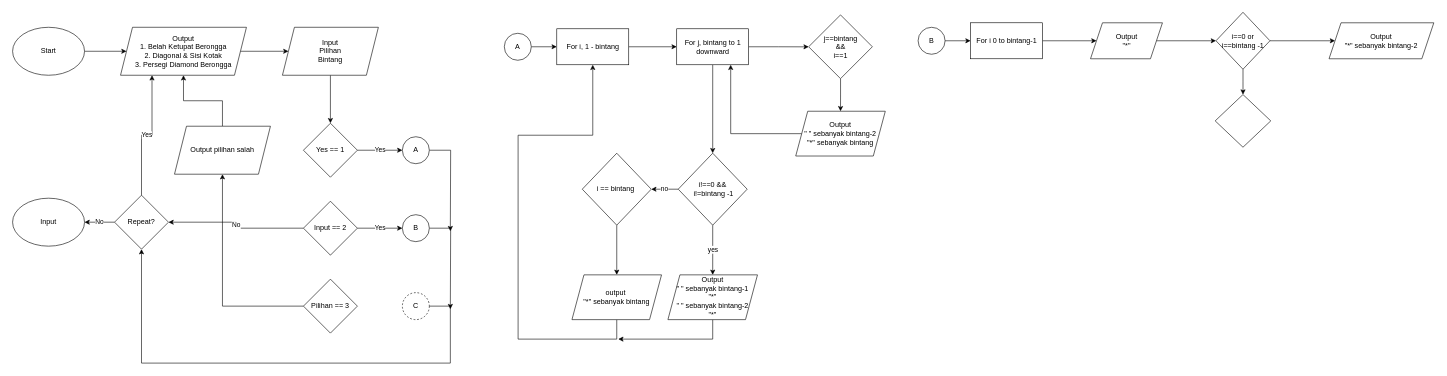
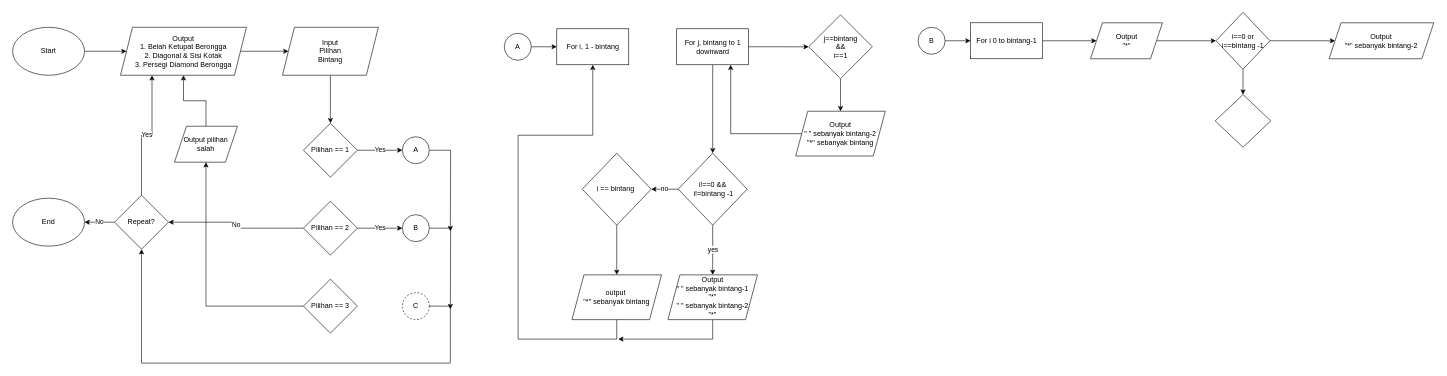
  <mxCell id="0" />
  <mxCell id="1" parent="0" />
  <mxCell id="2" style="edgeStyle=orthogonalEdgeStyle;rounded=0;orthogonalLoop=1;jettySize=auto;html=1;" parent="1" source="3" target="5" edge="1"><mxGeometry relative="1" as="geometry" /></mxCell>
  <mxCell id="3" value="Start" style="ellipse;whiteSpace=wrap;html=1;" parent="1" vertex="1"><mxGeometry x="20" y="45" width="120" height="80" as="geometry" /></mxCell>
  <mxCell id="4" style="edgeStyle=orthogonalEdgeStyle;rounded=0;orthogonalLoop=1;jettySize=auto;html=1;entryX=0;entryY=0.5;entryDx=0;entryDy=0;" parent="1" source="5" target="7" edge="1"><mxGeometry relative="1" as="geometry" /></mxCell>
  <mxCell id="5" value="Output&lt;br&gt;&lt;span style=&quot;text-align: start; background-color: initial;&quot;&gt;1. Belah Ketupat Berongga&lt;br&gt;&lt;/span&gt;&lt;span style=&quot;text-align: start; background-color: initial;&quot;&gt;2. Diagonal &amp;amp; Sisi Kotak&lt;br&gt;&lt;/span&gt;&lt;span style=&quot;text-align: start; background-color: initial;&quot;&gt;3. Persegi Diamond Berongga&lt;br&gt;&lt;/span&gt;" style="shape=parallelogram;perimeter=parallelogramPerimeter;whiteSpace=wrap;html=1;fixedSize=1;" parent="1" vertex="1"><mxGeometry x="200" y="45" width="210" height="80" as="geometry" /></mxCell>
  <mxCell id="6" value="" style="edgeStyle=orthogonalEdgeStyle;rounded=0;orthogonalLoop=1;jettySize=auto;html=1;" parent="1" source="7" target="9" edge="1"><mxGeometry relative="1" as="geometry" /></mxCell>
  <mxCell id="7" value="Input &lt;br&gt;Pilihan&lt;br&gt;Bintang" style="shape=parallelogram;perimeter=parallelogramPerimeter;whiteSpace=wrap;html=1;fixedSize=1;" parent="1" vertex="1"><mxGeometry x="470" y="45" width="160" height="80" as="geometry" /></mxCell>
  <mxCell id="8" value="Yes" style="edgeStyle=orthogonalEdgeStyle;rounded=0;orthogonalLoop=1;jettySize=auto;html=1;entryX=0;entryY=0.5;entryDx=0;entryDy=0;" parent="1" source="9" target="18" edge="1"><mxGeometry relative="1" as="geometry" /></mxCell>
- <mxCell id="9" value="Yes == 1" style="rhombus;whiteSpace=wrap;html=1;" parent="1" vertex="1"><mxGeometry x="505" y="205" width="90" height="90" as="geometry" /></mxCell>
+ <mxCell id="9" value="Pilihan == 1" style="rhombus;whiteSpace=wrap;html=1;" parent="1" vertex="1"><mxGeometry x="505" y="205" width="90" height="90" as="geometry" /></mxCell>
  <mxCell id="10" value="No" style="edgeStyle=orthogonalEdgeStyle;rounded=0;orthogonalLoop=1;jettySize=auto;html=1;" parent="1" source="12" target="27" edge="1"><mxGeometry relative="1" as="geometry" /></mxCell>
  <mxCell id="11" value="Yes" style="edgeStyle=orthogonalEdgeStyle;rounded=0;orthogonalLoop=1;jettySize=auto;html=1;entryX=0;entryY=0.5;entryDx=0;entryDy=0;" parent="1" source="12" target="20" edge="1"><mxGeometry relative="1" as="geometry" /></mxCell>
- <mxCell id="12" value="Input == 2" style="rhombus;whiteSpace=wrap;html=1;" parent="1" vertex="1"><mxGeometry x="505" y="335" width="90" height="90" as="geometry" /></mxCell>
+ <mxCell id="12" value="Pilihan == 2" style="rhombus;whiteSpace=wrap;html=1;" parent="1" vertex="1"><mxGeometry x="505" y="335" width="90" height="90" as="geometry" /></mxCell>
  <mxCell id="13" style="edgeStyle=orthogonalEdgeStyle;rounded=0;orthogonalLoop=1;jettySize=auto;html=1;entryX=0.5;entryY=1;entryDx=0;entryDy=0;" parent="1" source="14" target="16" edge="1"><mxGeometry relative="1" as="geometry"><mxPoint x="290" y="295" as="targetPoint" /></mxGeometry></mxCell>
  <mxCell id="14" value="Pilihan == 3" style="rhombus;whiteSpace=wrap;html=1;" parent="1" vertex="1"><mxGeometry x="505" y="465" width="90" height="90" as="geometry" /></mxCell>
  <mxCell id="15" style="edgeStyle=orthogonalEdgeStyle;rounded=0;orthogonalLoop=1;jettySize=auto;html=1;entryX=0.5;entryY=1;entryDx=0;entryDy=0;" parent="1" source="16" target="5" edge="1"><mxGeometry relative="1" as="geometry" /></mxCell>
- <mxCell id="16" value="Output pilihan salah" style="shape=parallelogram;perimeter=parallelogramPerimeter;whiteSpace=wrap;html=1;fixedSize=1;" parent="1" vertex="1"><mxGeometry x="290" y="210" width="160" height="80" as="geometry" /></mxCell>
+ <mxCell id="16" value="Output pilihan salah" style="shape=parallelogram;perimeter=parallelogramPerimeter;whiteSpace=wrap;html=1;fixedSize=1;" parent="1" vertex="1"><mxGeometry x="290" y="210" width="105" height="60" as="geometry" /></mxCell>
  <mxCell id="17" style="edgeStyle=orthogonalEdgeStyle;rounded=0;orthogonalLoop=1;jettySize=auto;html=1;" parent="1" source="18" edge="1"><mxGeometry relative="1" as="geometry"><mxPoint x="750" y="385" as="targetPoint" /></mxGeometry></mxCell>
  <mxCell id="18" value="A" style="ellipse;whiteSpace=wrap;html=1;aspect=fixed;" parent="1" vertex="1"><mxGeometry x="670" y="227.5" width="45" height="45" as="geometry" /></mxCell>
  <mxCell id="19" style="edgeStyle=orthogonalEdgeStyle;rounded=0;orthogonalLoop=1;jettySize=auto;html=1;" parent="1" source="20" edge="1"><mxGeometry relative="1" as="geometry"><mxPoint x="750" y="515" as="targetPoint" /></mxGeometry></mxCell>
  <mxCell id="20" value="B" style="ellipse;whiteSpace=wrap;html=1;aspect=fixed;" parent="1" vertex="1"><mxGeometry x="670" y="357.5" width="45" height="45" as="geometry" /></mxCell>
  <mxCell id="21" style="edgeStyle=orthogonalEdgeStyle;rounded=0;orthogonalLoop=1;jettySize=auto;html=1;entryX=0.5;entryY=1;entryDx=0;entryDy=0;" parent="1" source="22" target="27" edge="1"><mxGeometry relative="1" as="geometry"><mxPoint x="290" y="525" as="targetPoint" /><Array as="points"><mxPoint x="750" y="510" /><mxPoint x="750" y="605" /><mxPoint x="235" y="605" /></Array></mxGeometry></mxCell>
  <mxCell id="22" value="C" style="ellipse;whiteSpace=wrap;html=1;aspect=fixed;dashed=1;" parent="1" vertex="1"><mxGeometry x="670" y="487.5" width="45" height="45" as="geometry" /></mxCell>
  <mxCell id="23" value="" style="edgeStyle=orthogonalEdgeStyle;rounded=0;orthogonalLoop=1;jettySize=auto;html=1;" parent="1" source="24" target="30" edge="1"><mxGeometry relative="1" as="geometry" /></mxCell>
  <mxCell id="24" value="A" style="ellipse;whiteSpace=wrap;html=1;aspect=fixed;" parent="1" vertex="1"><mxGeometry x="840" y="55" width="45" height="45" as="geometry" /></mxCell>
  <mxCell id="25" value="Yes" style="edgeStyle=orthogonalEdgeStyle;rounded=0;orthogonalLoop=1;jettySize=auto;html=1;entryX=0.25;entryY=1;entryDx=0;entryDy=0;" parent="1" source="27" target="5" edge="1"><mxGeometry relative="1" as="geometry" /></mxCell>
  <mxCell id="26" value="No" style="edgeStyle=orthogonalEdgeStyle;rounded=0;orthogonalLoop=1;jettySize=auto;html=1;entryX=1;entryY=0.5;entryDx=0;entryDy=0;" parent="1" source="27" target="28" edge="1"><mxGeometry relative="1" as="geometry" /></mxCell>
  <mxCell id="27" value="Repeat?" style="rhombus;whiteSpace=wrap;html=1;" parent="1" vertex="1"><mxGeometry x="190" y="325" width="90" height="90" as="geometry" /></mxCell>
- <mxCell id="28" value="Input" style="ellipse;whiteSpace=wrap;html=1;" parent="1" vertex="1"><mxGeometry x="20" y="330" width="120" height="80" as="geometry" /></mxCell>
- <mxCell id="29" value="" style="edgeStyle=orthogonalEdgeStyle;rounded=0;orthogonalLoop=1;jettySize=auto;html=1;" parent="1" source="30" target="33" edge="1"><mxGeometry relative="1" as="geometry" /></mxCell>
+ <mxCell id="28" value="End" style="ellipse;whiteSpace=wrap;html=1;" parent="1" vertex="1"><mxGeometry x="20" y="330" width="120" height="80" as="geometry" /></mxCell>
  <mxCell id="30" value="For i, 1 - bintang" style="whiteSpace=wrap;html=1;" parent="1" vertex="1"><mxGeometry x="927.5" y="47.5" width="120" height="60" as="geometry" /></mxCell>
  <mxCell id="31" value="" style="edgeStyle=orthogonalEdgeStyle;rounded=0;orthogonalLoop=1;jettySize=auto;html=1;" parent="1" source="33" target="35" edge="1"><mxGeometry relative="1" as="geometry" /></mxCell>
  <mxCell id="32" style="edgeStyle=orthogonalEdgeStyle;rounded=0;orthogonalLoop=1;jettySize=auto;html=1;" parent="1" source="33" edge="1" target="40"><mxGeometry relative="1" as="geometry"><mxPoint x="1187.5" y="295" as="targetPoint" /></mxGeometry></mxCell>
  <mxCell id="33" value="For j, bintang to 1&lt;br&gt;downward" style="whiteSpace=wrap;html=1;" parent="1" vertex="1"><mxGeometry x="1127.5" y="47.5" width="120" height="60" as="geometry" /></mxCell>
  <mxCell id="34" style="edgeStyle=orthogonalEdgeStyle;rounded=0;orthogonalLoop=1;jettySize=auto;html=1;entryX=0.5;entryY=0;entryDx=0;entryDy=0;" parent="1" source="35" target="37" edge="1"><mxGeometry relative="1" as="geometry" /></mxCell>
  <mxCell id="35" value="j==bintang &lt;br&gt;&amp;amp;&amp;amp; &lt;br&gt;i==1" style="rhombus;whiteSpace=wrap;html=1;" parent="1" vertex="1"><mxGeometry x="1347.5" y="24.38" width="106.25" height="106.25" as="geometry" /></mxCell>
  <mxCell id="36" style="edgeStyle=orthogonalEdgeStyle;rounded=0;orthogonalLoop=1;jettySize=auto;html=1;entryX=0.75;entryY=1;entryDx=0;entryDy=0;" parent="1" source="37" target="33" edge="1"><mxGeometry relative="1" as="geometry" /></mxCell>
  <mxCell id="37" value="Output&lt;br&gt;&quot; &quot; sebanyak bintang-2&lt;br&gt;&quot;*&quot; sebanyak bintang&lt;br&gt;" style="shape=parallelogram;perimeter=parallelogramPerimeter;whiteSpace=wrap;html=1;fixedSize=1;" parent="1" vertex="1"><mxGeometry x="1325.94" y="185" width="149.37" height="74.68" as="geometry" /></mxCell>
  <mxCell id="38" value="yes" style="edgeStyle=orthogonalEdgeStyle;rounded=0;orthogonalLoop=1;jettySize=auto;html=1;entryX=0.5;entryY=0;entryDx=0;entryDy=0;" edge="1" parent="1" source="40" target="42"><mxGeometry relative="1" as="geometry" /></mxCell>
  <mxCell id="39" value="no" style="edgeStyle=orthogonalEdgeStyle;rounded=0;orthogonalLoop=1;jettySize=auto;html=1;entryX=1;entryY=0.5;entryDx=0;entryDy=0;" edge="1" parent="1" source="40" target="44"><mxGeometry relative="1" as="geometry" /></mxCell>
  <mxCell id="40" value="i!==0 &amp;amp;&amp;amp;&lt;br&gt;&amp;nbsp;i!=bintang -1" style="rhombus;whiteSpace=wrap;html=1;" vertex="1" parent="1"><mxGeometry x="1130" y="255" width="115" height="120" as="geometry" /></mxCell>
  <mxCell id="41" style="edgeStyle=orthogonalEdgeStyle;rounded=0;orthogonalLoop=1;jettySize=auto;html=1;" edge="1" parent="1" source="42"><mxGeometry relative="1" as="geometry"><mxPoint x="1030" y="565" as="targetPoint" /><Array as="points"><mxPoint x="1188" y="565" /></Array></mxGeometry></mxCell>
  <mxCell id="42" value="Output&lt;br&gt;&quot; &quot; sebanyak bintang-1&lt;br&gt;&quot;*&quot;&lt;br&gt;&quot; &quot; sebanyak bintang-2&lt;br&gt;&quot;*&quot;" style="shape=parallelogram;perimeter=parallelogramPerimeter;whiteSpace=wrap;html=1;fixedSize=1;" vertex="1" parent="1"><mxGeometry x="1112.82" y="457.82" width="149.37" height="74.68" as="geometry" /></mxCell>
  <mxCell id="43" style="edgeStyle=orthogonalEdgeStyle;rounded=0;orthogonalLoop=1;jettySize=auto;html=1;entryX=0.5;entryY=0;entryDx=0;entryDy=0;" edge="1" parent="1" source="44" target="46"><mxGeometry relative="1" as="geometry" /></mxCell>
  <mxCell id="44" value="i == bintang&amp;nbsp;" style="rhombus;whiteSpace=wrap;html=1;" vertex="1" parent="1"><mxGeometry x="970" y="255" width="115" height="120" as="geometry" /></mxCell>
  <mxCell id="45" style="edgeStyle=orthogonalEdgeStyle;rounded=0;orthogonalLoop=1;jettySize=auto;html=1;entryX=0.5;entryY=1;entryDx=0;entryDy=0;" edge="1" parent="1" source="46" target="30"><mxGeometry relative="1" as="geometry"><Array as="points"><mxPoint x="1028" y="565" /><mxPoint x="863" y="565" /><mxPoint x="863" y="225" /><mxPoint x="988" y="225" /></Array></mxGeometry></mxCell>
  <mxCell id="46" value="output&amp;nbsp;&lt;br&gt;&quot;*&quot; sebanyak bintang" style="shape=parallelogram;perimeter=parallelogramPerimeter;whiteSpace=wrap;html=1;fixedSize=1;" vertex="1" parent="1"><mxGeometry x="952.81" y="457.82" width="149.37" height="74.68" as="geometry" /></mxCell>
  <mxCell id="47" value="" style="edgeStyle=orthogonalEdgeStyle;rounded=0;orthogonalLoop=1;jettySize=auto;html=1;" edge="1" parent="1" source="48" target="50"><mxGeometry relative="1" as="geometry" /></mxCell>
  <mxCell id="48" value="B" style="ellipse;whiteSpace=wrap;html=1;aspect=fixed;" vertex="1" parent="1"><mxGeometry x="1530" y="45" width="45" height="45" as="geometry" /></mxCell>
  <mxCell id="49" value="" style="edgeStyle=orthogonalEdgeStyle;rounded=0;orthogonalLoop=1;jettySize=auto;html=1;" edge="1" parent="1" source="50" target="52"><mxGeometry relative="1" as="geometry" /></mxCell>
  <mxCell id="50" value="For i 0 to bintang-1" style="whiteSpace=wrap;html=1;" vertex="1" parent="1"><mxGeometry x="1617.5" y="37.5" width="120" height="60" as="geometry" /></mxCell>
  <mxCell id="51" value="" style="edgeStyle=orthogonalEdgeStyle;rounded=0;orthogonalLoop=1;jettySize=auto;html=1;" edge="1" parent="1" source="52" target="55"><mxGeometry relative="1" as="geometry" /></mxCell>
  <mxCell id="52" value="Output&lt;br&gt;&quot;*&quot;" style="shape=parallelogram;perimeter=parallelogramPerimeter;whiteSpace=wrap;html=1;fixedSize=1;" vertex="1" parent="1"><mxGeometry x="1817.5" y="37.5" width="120" height="60" as="geometry" /></mxCell>
  <mxCell id="53" value="" style="edgeStyle=orthogonalEdgeStyle;rounded=0;orthogonalLoop=1;jettySize=auto;html=1;" edge="1" parent="1" source="55" target="56"><mxGeometry relative="1" as="geometry" /></mxCell>
  <mxCell id="54" value="" style="edgeStyle=orthogonalEdgeStyle;rounded=0;orthogonalLoop=1;jettySize=auto;html=1;" edge="1" parent="1" source="55" target="57"><mxGeometry relative="1" as="geometry" /></mxCell>
  <mxCell id="55" value="i==0 or &lt;br&gt;i==bintang -1" style="rhombus;whiteSpace=wrap;html=1;" vertex="1" parent="1"><mxGeometry x="2026.76" y="20" width="90" height="95" as="geometry" /></mxCell>
  <mxCell id="56" value="Output&lt;br&gt;&quot;*&quot; sebanyak bintang-2" style="shape=parallelogram;perimeter=parallelogramPerimeter;whiteSpace=wrap;html=1;fixedSize=1;" vertex="1" parent="1"><mxGeometry x="2215.28" y="37.5" width="174.72" height="60" as="geometry" /></mxCell>
  <mxCell id="57" value="" style="rhombus;whiteSpace=wrap;html=1;" vertex="1" parent="1"><mxGeometry x="2025.41" y="157.18" width="92.71" height="87.82" as="geometry" /></mxCell>
